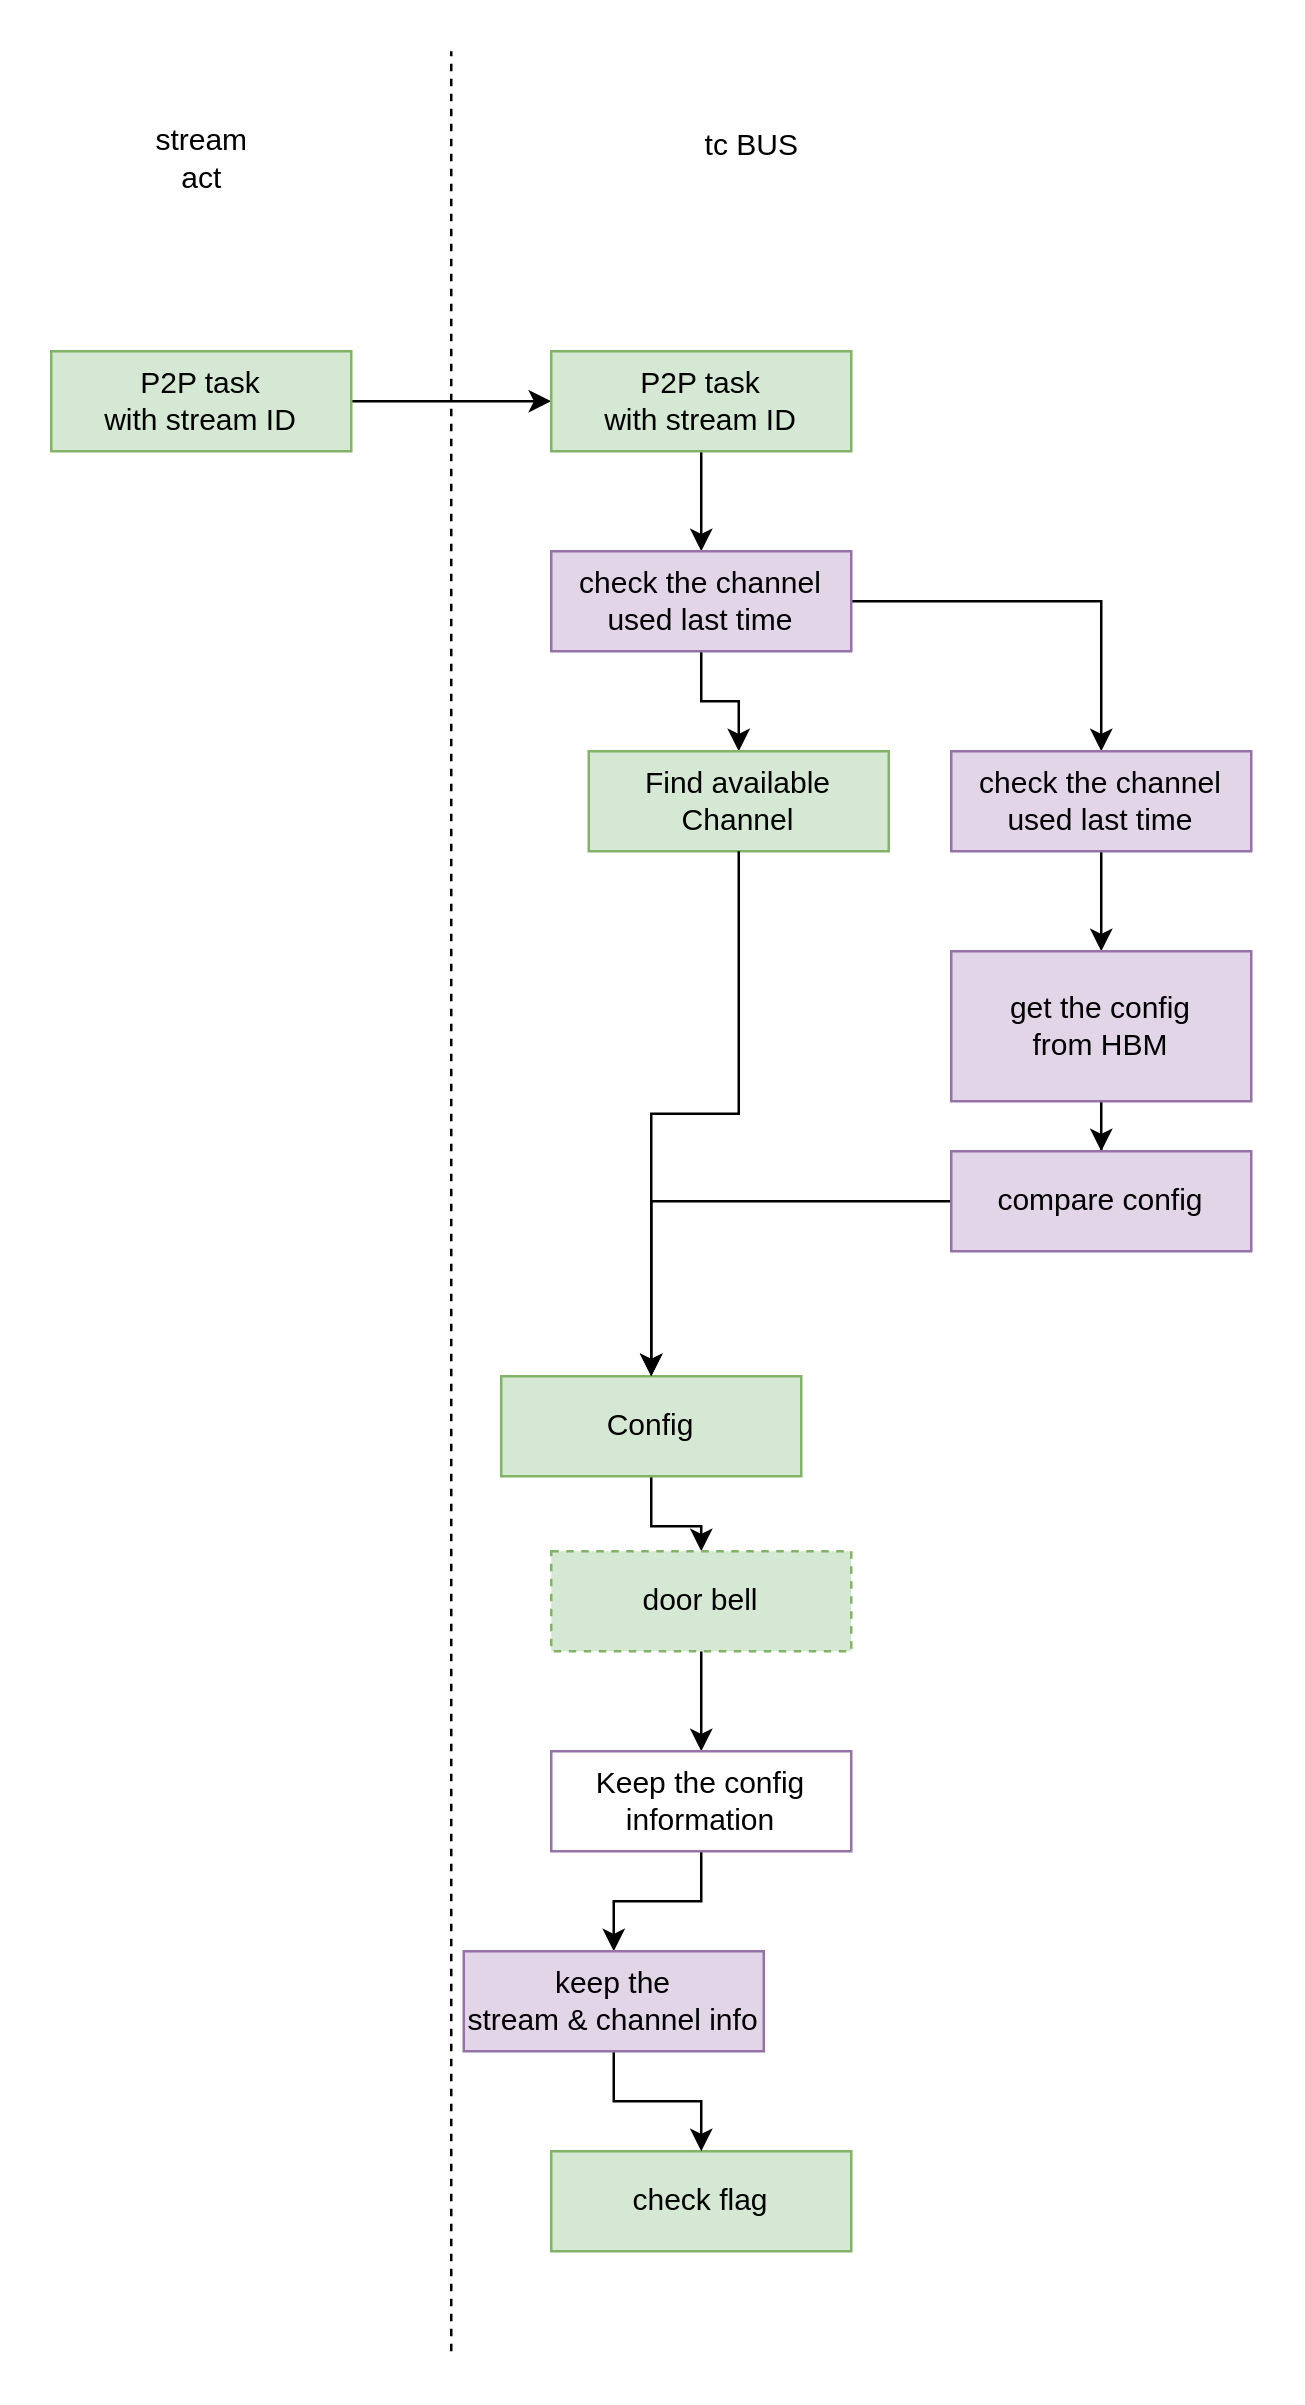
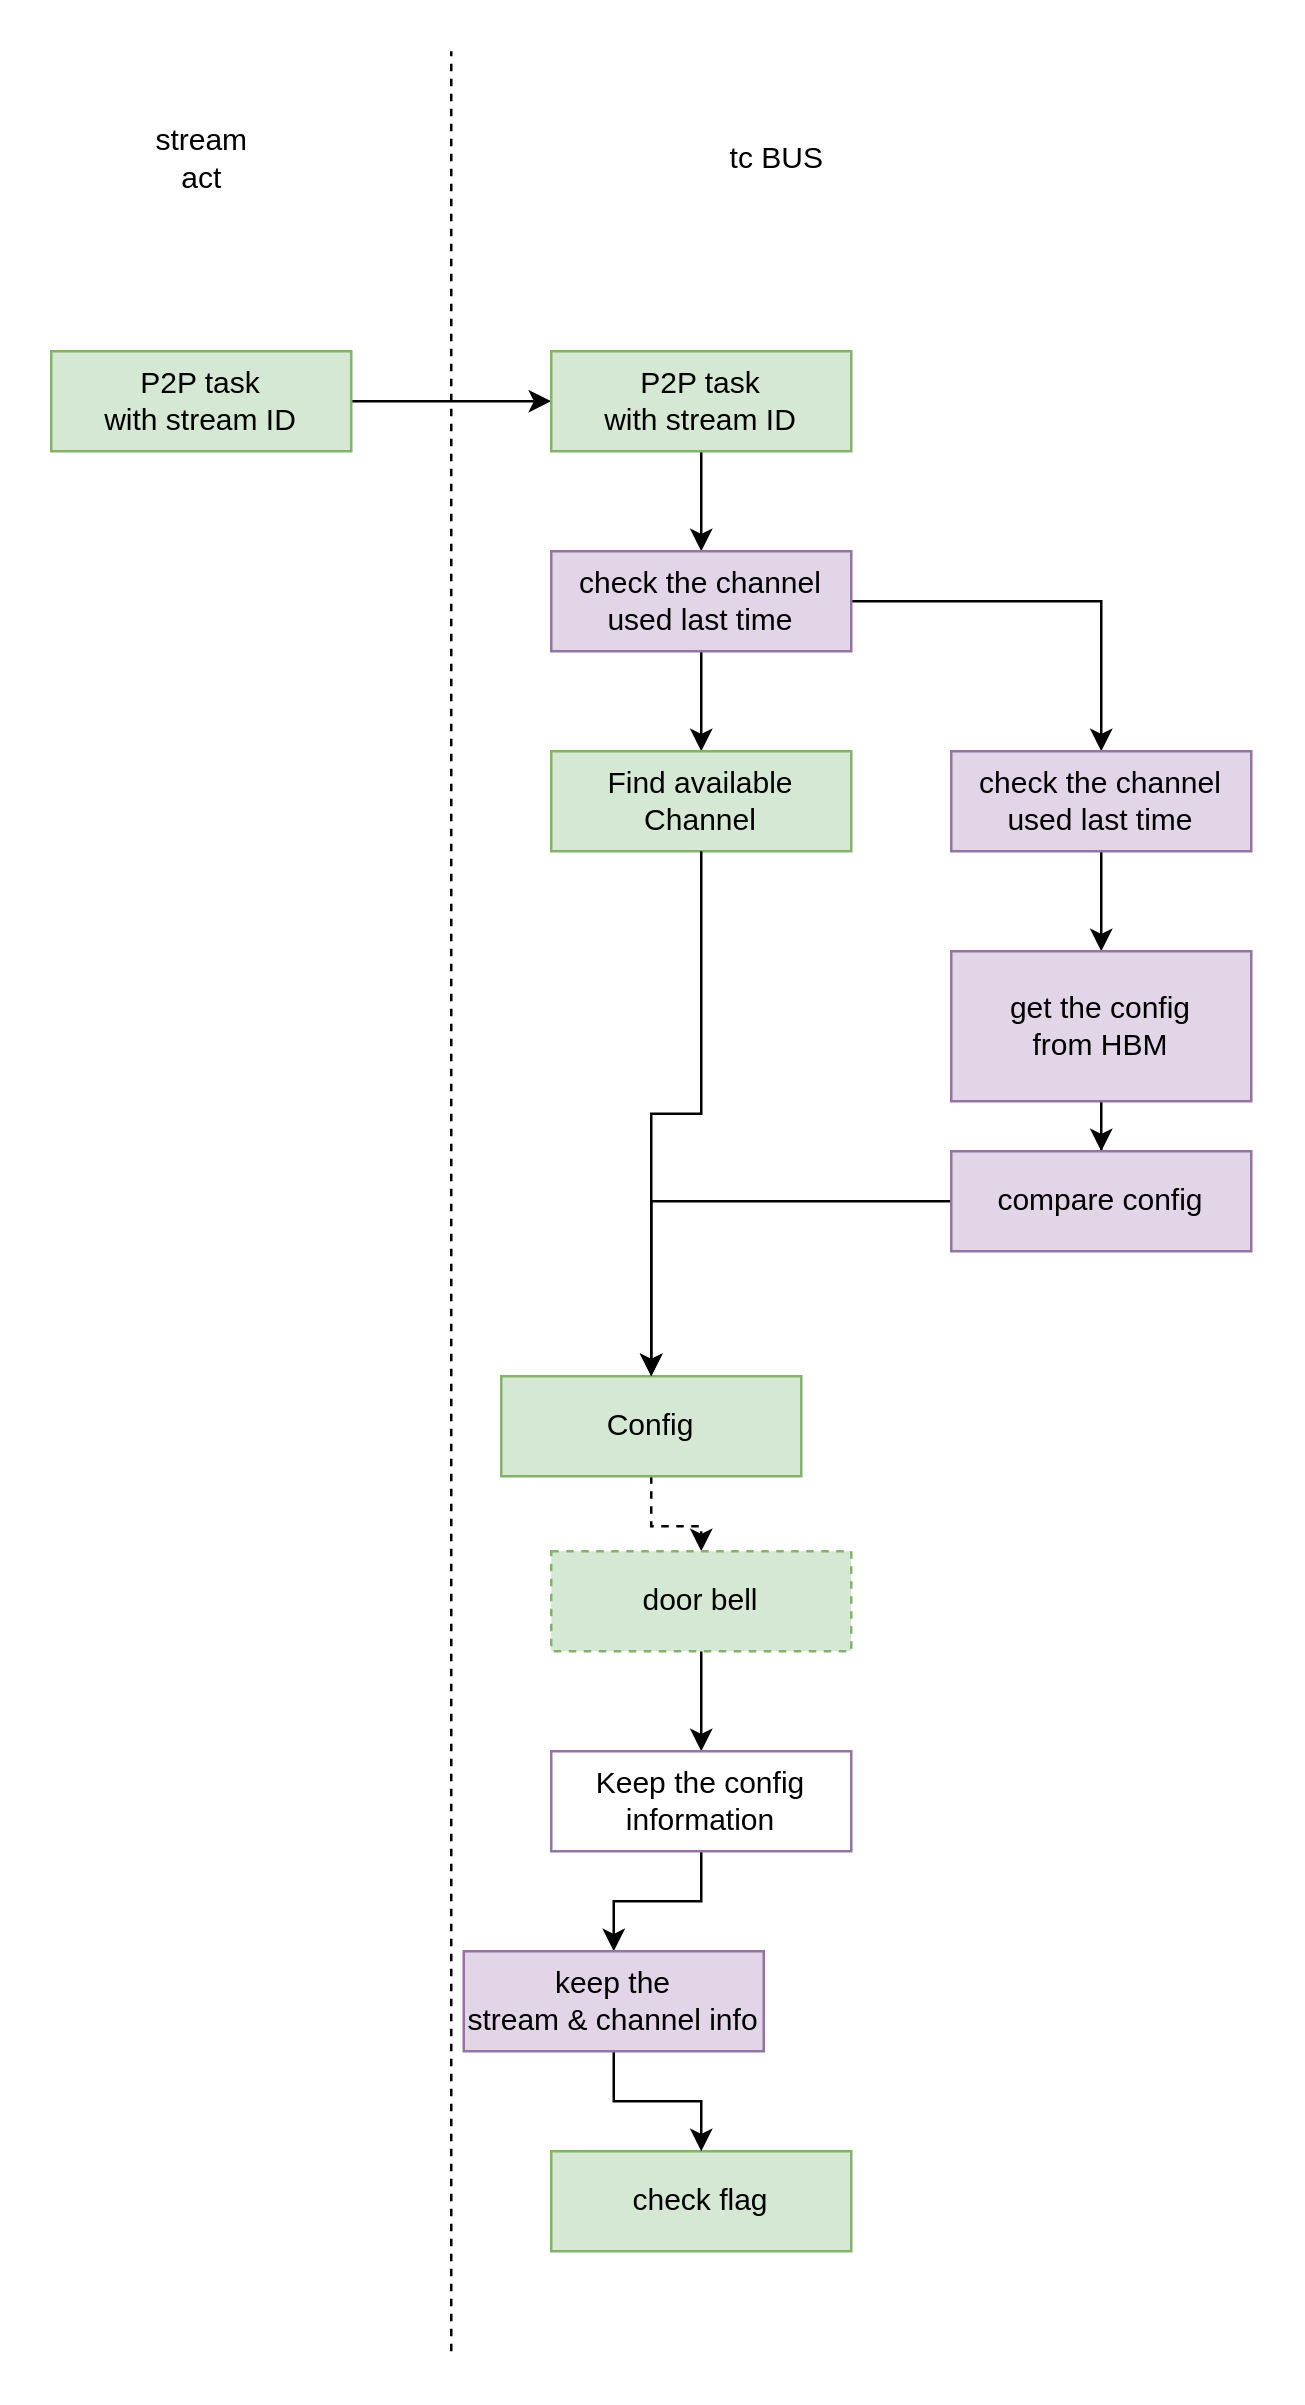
  <mxCell id="0" />
  <mxCell id="1" parent="0" />
  <mxCell id="2" value="" style="edgeStyle=orthogonalEdgeStyle;rounded=0;orthogonalLoop=1;jettySize=auto;html=1;" edge="1" parent="1" source="3" target="6"><mxGeometry relative="1" as="geometry" /></mxCell>
  <mxCell id="3" value="P2P task&lt;br&gt;with stream ID" style="rounded=0;whiteSpace=wrap;html=1;fillColor=#d5e8d4;strokeColor=#82b366;" vertex="1" parent="1"><mxGeometry x="20" y="140" width="120" height="40" as="geometry" /></mxCell>
  <mxCell id="4" value="" style="endArrow=none;dashed=1;html=1;rounded=0;" edge="1" parent="1"><mxGeometry width="50" height="50" relative="1" as="geometry"><mxPoint x="180" y="940" as="sourcePoint" /><mxPoint x="180" y="20" as="targetPoint" /></mxGeometry></mxCell>
  <mxCell id="5" value="" style="edgeStyle=orthogonalEdgeStyle;rounded=0;orthogonalLoop=1;jettySize=auto;html=1;" edge="1" parent="1" source="6" target="10"><mxGeometry relative="1" as="geometry" /></mxCell>
  <mxCell id="6" value="P2P task&lt;br&gt;with stream ID" style="rounded=0;whiteSpace=wrap;html=1;fillColor=#d5e8d4;strokeColor=#82b366;" vertex="1" parent="1"><mxGeometry x="220" y="140" width="120" height="40" as="geometry" /></mxCell>
- <mxCell id="7" value="tc BUS" style="text;html=1;align=center;verticalAlign=middle;resizable=0;points=[];autosize=1;strokeColor=none;fillColor=none;" vertex="1" parent="1"><mxGeometry x="270" y="43" width="60" height="30" as="geometry" /></mxCell>
+ <mxCell id="7" value="tc BUS" style="text;html=1;align=center;verticalAlign=middle;resizable=0;points=[];autosize=1;strokeColor=none;fillColor=none;" vertex="1" parent="1"><mxGeometry x="280" y="48" width="60" height="30" as="geometry" /></mxCell>
  <mxCell id="8" value="" style="edgeStyle=orthogonalEdgeStyle;rounded=0;orthogonalLoop=1;jettySize=auto;html=1;" edge="1" parent="1" source="10" target="11"><mxGeometry relative="1" as="geometry" /></mxCell>
  <mxCell id="9" value="" style="edgeStyle=orthogonalEdgeStyle;rounded=0;orthogonalLoop=1;jettySize=auto;html=1;" edge="1" parent="1" source="10" target="13"><mxGeometry relative="1" as="geometry" /></mxCell>
  <mxCell id="10" value="check the channel&lt;br&gt;used last time" style="rounded=0;whiteSpace=wrap;html=1;fillColor=#e1d5e7;strokeColor=#9673a6;" vertex="1" parent="1"><mxGeometry x="220" y="220" width="120" height="40" as="geometry" /></mxCell>
- <mxCell id="11" value="Find available Channel" style="rounded=0;whiteSpace=wrap;html=1;fillColor=#d5e8d4;strokeColor=#82b366;" vertex="1" parent="1"><mxGeometry x="235" y="300" width="120" height="40" as="geometry" /></mxCell>
+ <mxCell id="11" value="Find available Channel" style="rounded=0;whiteSpace=wrap;html=1;fillColor=#d5e8d4;strokeColor=#82b366;" vertex="1" parent="1"><mxGeometry x="220" y="300" width="120" height="40" as="geometry" /></mxCell>
  <mxCell id="12" value="" style="edgeStyle=orthogonalEdgeStyle;rounded=0;orthogonalLoop=1;jettySize=auto;html=1;" edge="1" parent="1" source="13" target="15"><mxGeometry relative="1" as="geometry" /></mxCell>
  <mxCell id="13" value="check the channel&lt;br&gt;used last time" style="rounded=0;whiteSpace=wrap;html=1;fillColor=#e1d5e7;strokeColor=#9673a6;" vertex="1" parent="1"><mxGeometry x="380" y="300" width="120" height="40" as="geometry" /></mxCell>
  <mxCell id="14" value="" style="edgeStyle=orthogonalEdgeStyle;rounded=0;orthogonalLoop=1;jettySize=auto;html=1;" edge="1" parent="1" source="15" target="19"><mxGeometry relative="1" as="geometry" /></mxCell>
  <mxCell id="15" value="get the config &lt;br&gt;from HBM" style="rounded=0;whiteSpace=wrap;html=1;fillColor=#e1d5e7;strokeColor=#9673a6;" vertex="1" parent="1"><mxGeometry x="380" y="380" width="120" height="60" as="geometry" /></mxCell>
- <mxCell id="16" value="" style="edgeStyle=orthogonalEdgeStyle;rounded=0;orthogonalLoop=1;jettySize=auto;html=1;" edge="1" parent="1" source="17" target="22"><mxGeometry relative="1" as="geometry" /></mxCell>
+ <mxCell id="16" value="" style="edgeStyle=orthogonalEdgeStyle;rounded=0;orthogonalLoop=1;jettySize=auto;html=1;dashed=1;" edge="1" parent="1" source="17" target="22"><mxGeometry relative="1" as="geometry" /></mxCell>
  <mxCell id="17" value="Config" style="rounded=0;whiteSpace=wrap;html=1;fillColor=#d5e8d4;strokeColor=#82b366;" vertex="1" parent="1"><mxGeometry x="200" y="550" width="120" height="40" as="geometry" /></mxCell>
  <mxCell id="18" value="" style="edgeStyle=orthogonalEdgeStyle;rounded=0;orthogonalLoop=1;jettySize=auto;html=1;" edge="1" parent="1" source="19" target="17"><mxGeometry relative="1" as="geometry" /></mxCell>
  <mxCell id="19" value="compare config" style="rounded=0;whiteSpace=wrap;html=1;fillColor=#e1d5e7;strokeColor=#9673a6;" vertex="1" parent="1"><mxGeometry x="380" y="460" width="120" height="40" as="geometry" /></mxCell>
  <mxCell id="20" value="" style="edgeStyle=orthogonalEdgeStyle;rounded=0;orthogonalLoop=1;jettySize=auto;html=1;exitX=0.5;exitY=1;exitDx=0;exitDy=0;entryX=0.5;entryY=0;entryDx=0;entryDy=0;" edge="1" parent="1" source="11" target="17"><mxGeometry relative="1" as="geometry"><mxPoint x="290" y="270" as="sourcePoint" /><mxPoint x="290" y="310" as="targetPoint" /></mxGeometry></mxCell>
  <mxCell id="21" value="" style="edgeStyle=orthogonalEdgeStyle;rounded=0;orthogonalLoop=1;jettySize=auto;html=1;" edge="1" parent="1" source="22" target="25"><mxGeometry relative="1" as="geometry" /></mxCell>
  <mxCell id="22" value="door bell" style="rounded=0;whiteSpace=wrap;html=1;fillColor=#d5e8d4;strokeColor=#82b366;dashed=1;" vertex="1" parent="1"><mxGeometry x="220" y="620" width="120" height="40" as="geometry" /></mxCell>
  <mxCell id="23" value="check flag" style="rounded=0;whiteSpace=wrap;html=1;fillColor=#d5e8d4;strokeColor=#82b366;" vertex="1" parent="1"><mxGeometry x="220" y="860" width="120" height="40" as="geometry" /></mxCell>
  <mxCell id="24" value="" style="edgeStyle=orthogonalEdgeStyle;rounded=0;orthogonalLoop=1;jettySize=auto;html=1;" edge="1" parent="1" source="25" target="27"><mxGeometry relative="1" as="geometry" /></mxCell>
  <mxCell id="25" value="Keep the config&lt;br&gt;information" style="rounded=0;whiteSpace=wrap;html=1;fillColor=#ffffff;strokeColor=#9673a6;" vertex="1" parent="1"><mxGeometry x="220" y="700" width="120" height="40" as="geometry" /></mxCell>
  <mxCell id="26" value="" style="edgeStyle=orthogonalEdgeStyle;rounded=0;orthogonalLoop=1;jettySize=auto;html=1;" edge="1" parent="1" source="27" target="23"><mxGeometry relative="1" as="geometry" /></mxCell>
  <mxCell id="27" value="keep the &lt;br&gt;stream &amp;amp; channel info" style="rounded=0;whiteSpace=wrap;html=1;fillColor=#e1d5e7;strokeColor=#9673a6;" vertex="1" parent="1"><mxGeometry x="185" y="780" width="120" height="40" as="geometry" /></mxCell>
  <mxCell id="28" value="stream&lt;br&gt;act" style="text;html=1;align=center;verticalAlign=middle;resizable=0;points=[];autosize=1;strokeColor=none;fillColor=none;" vertex="1" parent="1"><mxGeometry x="50" y="43" width="60" height="40" as="geometry" /></mxCell>
